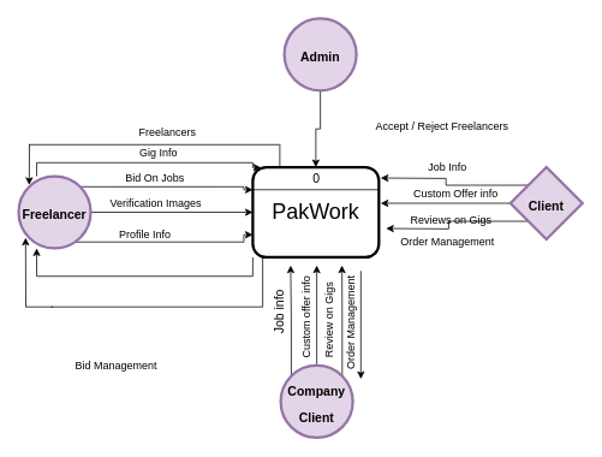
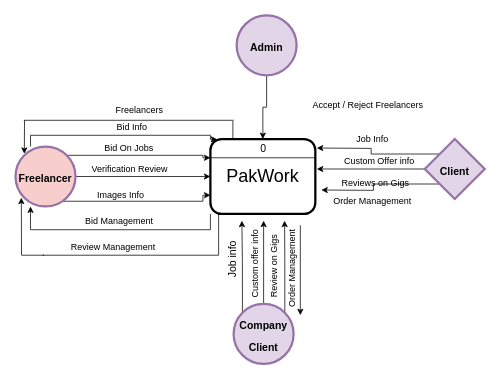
  <mxCell id="0" />
  <mxCell id="1" parent="0" />
  <mxCell id="2" style="edgeStyle=orthogonalEdgeStyle;rounded=0;orthogonalLoop=1;jettySize=auto;html=1;exitX=0;exitY=1;exitDx=0;exitDy=0;entryX=0.5;entryY=1;entryDx=0;entryDy=0;fontSize=12;" parent="1" source="3" edge="1"><mxGeometry relative="1" as="geometry"><mxPoint x="40" y="275" as="targetPoint" /><Array as="points"><mxPoint x="280" y="306" /><mxPoint x="40" y="306" /></Array></mxGeometry></mxCell>
  <mxCell id="3" value="PakWork" style="rounded=1;whiteSpace=wrap;html=1;strokeWidth=3;fontSize=24;gradientColor=none;" parent="1" vertex="1"><mxGeometry x="280" y="185" width="140" height="100" as="geometry" /></mxCell>
  <mxCell id="4" style="edgeStyle=orthogonalEdgeStyle;rounded=0;orthogonalLoop=1;jettySize=auto;html=1;exitX=0.5;exitY=1;exitDx=0;exitDy=0;fontSize=12;" parent="1" source="5" target="3" edge="1"><mxGeometry relative="1" as="geometry" /></mxCell>
  <mxCell id="5" value="&lt;font style=&quot;font-size: 14px;&quot;&gt;&lt;b&gt;Admin&lt;/b&gt;&lt;/font&gt;" style="ellipse;whiteSpace=wrap;html=1;aspect=fixed;strokeWidth=3;fontSize=24;fillColor=#e1d5e7;strokeColor=#9673a6;" parent="1" vertex="1"><mxGeometry x="315" y="20" width="80" height="80" as="geometry" /></mxCell>
  <mxCell id="6" style="edgeStyle=orthogonalEdgeStyle;rounded=0;orthogonalLoop=1;jettySize=auto;html=1;exitX=0.5;exitY=0;exitDx=0;exitDy=0;entryX=0.065;entryY=0.004;entryDx=0;entryDy=0;fontSize=12;entryPerimeter=0;" parent="1" target="3" edge="1"><mxGeometry relative="1" as="geometry"><mxPoint x="40" y="195" as="sourcePoint" /><Array as="points"><mxPoint x="40" y="180" /><mxPoint x="280" y="180" /><mxPoint x="280" y="185" /></Array></mxGeometry></mxCell>
  <mxCell id="7" style="edgeStyle=orthogonalEdgeStyle;rounded=0;orthogonalLoop=1;jettySize=auto;html=1;exitX=1;exitY=0;exitDx=0;exitDy=0;entryX=0;entryY=0.25;entryDx=0;entryDy=0;fontSize=12;" parent="1" target="3" edge="1"><mxGeometry relative="1" as="geometry"><mxPoint x="68.284" y="206.716" as="sourcePoint" /><Array as="points"><mxPoint x="270" y="207" /></Array></mxGeometry></mxCell>
  <mxCell id="8" style="edgeStyle=orthogonalEdgeStyle;rounded=0;orthogonalLoop=1;jettySize=auto;html=1;exitX=1;exitY=0.5;exitDx=0;exitDy=0;entryX=0;entryY=0.5;entryDx=0;entryDy=0;fontSize=12;" parent="1" target="3" edge="1"><mxGeometry relative="1" as="geometry"><mxPoint x="80" y="235" as="sourcePoint" /><Array as="points"><mxPoint x="90" y="240" /></Array></mxGeometry></mxCell>
  <mxCell id="9" style="edgeStyle=orthogonalEdgeStyle;rounded=0;orthogonalLoop=1;jettySize=auto;html=1;exitX=1;exitY=1;exitDx=0;exitDy=0;entryX=0;entryY=0.75;entryDx=0;entryDy=0;fontSize=12;" parent="1" target="3" edge="1"><mxGeometry relative="1" as="geometry"><mxPoint x="68.284" y="263.284" as="sourcePoint" /><Array as="points"><mxPoint x="270" y="268" /></Array></mxGeometry></mxCell>
- <mxCell id="10" value="&lt;font style=&quot;font-size: 14px;&quot;&gt;&lt;b style=&quot;&quot;&gt;Freelancer&lt;/b&gt;&lt;/font&gt;" style="ellipse;whiteSpace=wrap;html=1;aspect=fixed;strokeWidth=3;fontSize=24;fillColor=#e1d5e7;strokeColor=#9673a6;" parent="1" vertex="1"><mxGeometry x="20" y="195" width="80" height="80" as="geometry" /></mxCell>
- <mxCell id="11" value="Gig Info" style="text;html=1;align=center;verticalAlign=middle;resizable=0;points=[];autosize=1;strokeColor=none;fillColor=none;fontSize=12;" parent="1" vertex="1"><mxGeometry x="140" y="155" width="70" height="30" as="geometry" /></mxCell>
+ <mxCell id="10" value="&lt;font style=&quot;font-size: 14px;&quot;&gt;&lt;b style=&quot;&quot;&gt;Freelancer&lt;/b&gt;&lt;/font&gt;" style="ellipse;whiteSpace=wrap;html=1;aspect=fixed;strokeWidth=3;fontSize=24;fillColor=#f8cecc;strokeColor=#9673a6;" parent="1" vertex="1"><mxGeometry x="20" y="195" width="80" height="80" as="geometry" /></mxCell>
+ <mxCell id="11" value="Bid Info" style="text;html=1;align=center;verticalAlign=middle;resizable=0;points=[];autosize=1;strokeColor=none;fillColor=none;fontSize=12;" parent="1" vertex="1"><mxGeometry x="140" y="155" width="70" height="30" as="geometry" /></mxCell>
  <mxCell id="12" value="Bid On Jobs" style="text;html=1;align=center;verticalAlign=middle;resizable=0;points=[];autosize=1;strokeColor=none;fillColor=none;fontSize=12;" parent="1" vertex="1"><mxGeometry x="126" y="182" width="90" height="30" as="geometry" /></mxCell>
- <mxCell id="13" value="Verification Images" style="text;html=1;align=center;verticalAlign=middle;resizable=0;points=[];autosize=1;strokeColor=none;fillColor=none;fontSize=12;" parent="1" vertex="1"><mxGeometry x="112" y="210" width="120" height="30" as="geometry" /></mxCell>
- <mxCell id="14" value="Profile Info" style="text;html=1;align=center;verticalAlign=middle;resizable=0;points=[];autosize=1;strokeColor=none;fillColor=none;fontSize=12;" parent="1" vertex="1"><mxGeometry x="120" y="245" width="80" height="30" as="geometry" /></mxCell>
+ <mxCell id="13" value="Verification Review" style="text;html=1;align=center;verticalAlign=middle;resizable=0;points=[];autosize=1;strokeColor=none;fillColor=none;fontSize=12;" parent="1" vertex="1"><mxGeometry x="112" y="210" width="120" height="30" as="geometry" /></mxCell>
+ <mxCell id="14" value="Images Info" style="text;html=1;align=center;verticalAlign=middle;resizable=0;points=[];autosize=1;strokeColor=none;fillColor=none;fontSize=12;" parent="1" vertex="1"><mxGeometry x="120" y="245" width="80" height="30" as="geometry" /></mxCell>
  <mxCell id="15" value="Accept / Reject Freelancers" style="text;html=1;align=center;verticalAlign=middle;resizable=0;points=[];autosize=1;strokeColor=none;fillColor=none;fontSize=12;" parent="1" vertex="1"><mxGeometry x="405" y="125" width="170" height="30" as="geometry" /></mxCell>
- <mxCell id="16" value="Bid Management" style="text;html=1;align=center;verticalAlign=middle;resizable=0;points=[];autosize=1;strokeColor=none;fillColor=none;fontSize=12;" parent="1" vertex="1"><mxGeometry x="73" y="390" width="110" height="30" as="geometry" /></mxCell>
+ <mxCell id="16" value="Bid Management" style="text;html=1;align=center;verticalAlign=middle;resizable=0;points=[];autosize=1;strokeColor=none;fillColor=none;fontSize=12;" parent="1" vertex="1"><mxGeometry x="103" y="280" width="110" height="30" as="geometry" /></mxCell>
  <mxCell id="17" value="" style="endArrow=none;html=1;rounded=0;fontSize=12;entryX=0.25;entryY=1;entryDx=0;entryDy=0;" parent="1" edge="1"><mxGeometry width="50" height="50" relative="1" as="geometry"><mxPoint x="291" y="340" as="sourcePoint" /><mxPoint x="291" y="285" as="targetPoint" /></mxGeometry></mxCell>
  <mxCell id="18" value="" style="endArrow=none;html=1;rounded=0;fontSize=12;" parent="1" edge="1"><mxGeometry width="50" height="50" relative="1" as="geometry"><mxPoint x="291" y="340" as="sourcePoint" /><mxPoint x="56" y="340" as="targetPoint" /></mxGeometry></mxCell>
  <mxCell id="19" value="" style="endArrow=none;html=1;rounded=0;fontSize=12;" parent="1" edge="1"><mxGeometry width="50" height="50" relative="1" as="geometry"><mxPoint x="58" y="340" as="sourcePoint" /><mxPoint x="28" y="340" as="targetPoint" /></mxGeometry></mxCell>
  <mxCell id="20" value="" style="endArrow=classic;html=1;rounded=0;fontSize=12;entryX=0;entryY=1;entryDx=0;entryDy=0;" parent="1" edge="1"><mxGeometry width="50" height="50" relative="1" as="geometry"><mxPoint x="28" y="340" as="sourcePoint" /><mxPoint x="27.716" y="263.284" as="targetPoint" /></mxGeometry></mxCell>
+ <mxCell id="21" value="Review Management" style="text;html=1;align=center;verticalAlign=middle;resizable=0;points=[];autosize=1;strokeColor=none;fillColor=none;fontSize=12;" parent="1" vertex="1"><mxGeometry x="80" y="315" width="140" height="30" as="geometry" /></mxCell>
  <mxCell id="22" value="" style="endArrow=none;html=1;rounded=0;fontSize=12;" parent="1" edge="1"><mxGeometry width="50" height="50" relative="1" as="geometry"><mxPoint x="311" y="160" as="sourcePoint" /><mxPoint x="31" y="160" as="targetPoint" /></mxGeometry></mxCell>
  <mxCell id="23" value="Freelancers" style="text;html=1;align=center;verticalAlign=middle;resizable=0;points=[];autosize=1;strokeColor=none;fillColor=none;fontSize=12;" parent="1" vertex="1"><mxGeometry x="140" y="132" width="90" height="30" as="geometry" /></mxCell>
  <mxCell id="24" style="edgeStyle=orthogonalEdgeStyle;rounded=0;orthogonalLoop=1;jettySize=auto;html=1;exitX=0;exitY=0;exitDx=0;exitDy=0;fontSize=12;" parent="1" source="27" edge="1"><mxGeometry relative="1" as="geometry"><mxPoint x="422" y="197" as="targetPoint" /></mxGeometry></mxCell>
  <mxCell id="25" style="edgeStyle=orthogonalEdgeStyle;rounded=0;orthogonalLoop=1;jettySize=auto;html=1;exitX=0;exitY=0.5;exitDx=0;exitDy=0;fontSize=12;" parent="1" source="27" edge="1"><mxGeometry relative="1" as="geometry"><mxPoint x="422" y="225" as="targetPoint" /></mxGeometry></mxCell>
  <mxCell id="26" style="edgeStyle=orthogonalEdgeStyle;rounded=0;orthogonalLoop=1;jettySize=auto;html=1;exitX=0;exitY=1;exitDx=0;exitDy=0;fontSize=12;" parent="1" source="27" edge="1"><mxGeometry relative="1" as="geometry"><mxPoint x="428" y="253" as="targetPoint" /></mxGeometry></mxCell>
  <mxCell id="27" value="&lt;font style=&quot;font-size: 14px;&quot;&gt;&lt;b&gt;Client&lt;/b&gt;&lt;/font&gt;" style="rhombus;whiteSpace=wrap;html=1;aspect=fixed;strokeWidth=3;fontSize=24;fillColor=#e1d5e7;strokeColor=#9673a6;" parent="1" vertex="1"><mxGeometry x="566" y="185" width="80" height="80" as="geometry" /></mxCell>
  <mxCell id="28" value="Job Info" style="text;html=1;align=center;verticalAlign=middle;resizable=0;points=[];autosize=1;strokeColor=none;fillColor=none;fontSize=12;" parent="1" vertex="1"><mxGeometry x="463" y="170" width="66" height="30" as="geometry" /></mxCell>
  <mxCell id="29" value="Custom Offer info" style="text;html=1;align=center;verticalAlign=middle;resizable=0;points=[];autosize=1;strokeColor=none;fillColor=none;fontSize=12;" parent="1" vertex="1"><mxGeometry x="445" y="200" width="120" height="30" as="geometry" /></mxCell>
  <mxCell id="30" value="Reviews on Gigs" style="text;html=1;align=center;verticalAlign=middle;resizable=0;points=[];autosize=1;strokeColor=none;fillColor=none;fontSize=12;" parent="1" vertex="1"><mxGeometry x="443" y="229" width="114" height="30" as="geometry" /></mxCell>
  <mxCell id="31" value="Order Management" style="text;html=1;align=center;verticalAlign=middle;resizable=0;points=[];autosize=1;strokeColor=none;fillColor=none;fontSize=12;" parent="1" vertex="1"><mxGeometry x="433" y="253" width="126" height="30" as="geometry" /></mxCell>
  <mxCell id="32" value="" style="endArrow=none;html=1;rounded=0;fontSize=14;exitX=0;exitY=0.25;exitDx=0;exitDy=0;entryX=1;entryY=0.25;entryDx=0;entryDy=0;" parent="1" source="3" target="3" edge="1"><mxGeometry width="50" height="50" relative="1" as="geometry"><mxPoint x="322" y="278" as="sourcePoint" /><mxPoint x="372" y="228" as="targetPoint" /></mxGeometry></mxCell>
  <mxCell id="33" value="0" style="text;html=1;strokeColor=none;fillColor=none;align=center;verticalAlign=middle;whiteSpace=wrap;rounded=0;strokeWidth=3;fontSize=14;" parent="1" vertex="1"><mxGeometry x="321" y="183" width="60" height="30" as="geometry" /></mxCell>
  <mxCell id="34" style="edgeStyle=orthogonalEdgeStyle;rounded=0;orthogonalLoop=1;jettySize=auto;html=1;exitX=0;exitY=0;exitDx=0;exitDy=0;fontSize=14;" parent="1" source="37" edge="1"><mxGeometry relative="1" as="geometry"><mxPoint x="322" y="294" as="targetPoint" /></mxGeometry></mxCell>
  <mxCell id="35" style="edgeStyle=orthogonalEdgeStyle;rounded=0;orthogonalLoop=1;jettySize=auto;html=1;exitX=0.5;exitY=0;exitDx=0;exitDy=0;fontSize=14;" parent="1" source="37" edge="1"><mxGeometry relative="1" as="geometry"><mxPoint x="351" y="294" as="targetPoint" /></mxGeometry></mxCell>
  <mxCell id="36" style="edgeStyle=orthogonalEdgeStyle;rounded=0;orthogonalLoop=1;jettySize=auto;html=1;exitX=1;exitY=0;exitDx=0;exitDy=0;fontSize=12;" parent="1" source="37" edge="1"><mxGeometry relative="1" as="geometry"><mxPoint x="379" y="294" as="targetPoint" /></mxGeometry></mxCell>
  <mxCell id="37" value="&lt;font style=&quot;font-size: 14px;&quot;&gt;&lt;b&gt;Company Client&lt;/b&gt;&lt;/font&gt;" style="ellipse;whiteSpace=wrap;html=1;aspect=fixed;strokeWidth=3;fontSize=24;fillColor=#e1d5e7;strokeColor=#9673a6;" parent="1" vertex="1"><mxGeometry x="311" y="405" width="80" height="80" as="geometry" /></mxCell>
  <mxCell id="38" value="Job info" style="text;html=1;align=center;verticalAlign=middle;resizable=0;points=[];autosize=1;strokeColor=none;fillColor=none;fontSize=14;rotation=270;" parent="1" vertex="1"><mxGeometry x="274" y="328" width="72" height="36" as="geometry" /></mxCell>
  <mxCell id="39" value="&lt;font style=&quot;font-size: 12px;&quot;&gt;Custom offer info&lt;/font&gt;" style="text;html=1;align=center;verticalAlign=middle;resizable=0;points=[];autosize=1;strokeColor=none;fillColor=none;fontSize=14;rotation=270;" parent="1" vertex="1"><mxGeometry x="282" y="334" width="114" height="36" as="geometry" /></mxCell>
  <mxCell id="40" value="Review on Gigs" style="text;html=1;align=center;verticalAlign=middle;resizable=0;points=[];autosize=1;strokeColor=none;fillColor=none;fontSize=12;rotation=270;" parent="1" vertex="1"><mxGeometry x="312" y="340" width="108" height="30" as="geometry" /></mxCell>
  <mxCell id="41" value="" style="endArrow=classic;html=1;rounded=0;fontSize=12;" parent="1" edge="1"><mxGeometry width="50" height="50" relative="1" as="geometry"><mxPoint x="400" y="300" as="sourcePoint" /><mxPoint x="400" y="420" as="targetPoint" /></mxGeometry></mxCell>
  <mxCell id="42" value="Order Management" style="text;html=1;align=center;verticalAlign=middle;resizable=0;points=[];autosize=1;strokeColor=none;fillColor=none;fontSize=12;rotation=270;" parent="1" vertex="1"><mxGeometry x="327" y="343" width="126" height="30" as="geometry" /></mxCell>
  <mxCell id="43" value="" style="endArrow=none;html=1;rounded=0;fontSize=12;" parent="1" edge="1"><mxGeometry width="50" height="50" relative="1" as="geometry"><mxPoint x="310" y="185" as="sourcePoint" /><mxPoint x="310" y="161" as="targetPoint" /></mxGeometry></mxCell>
  <mxCell id="44" value="" style="endArrow=classic;html=1;rounded=0;fontSize=12;entryX=0;entryY=0;entryDx=0;entryDy=0;" parent="1" edge="1"><mxGeometry width="50" height="50" relative="1" as="geometry"><mxPoint x="32" y="160" as="sourcePoint" /><mxPoint x="31.716" y="204.716" as="targetPoint" /></mxGeometry></mxCell>
